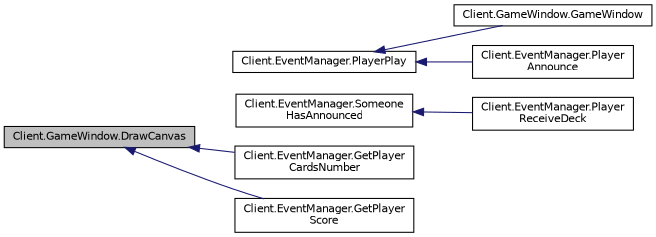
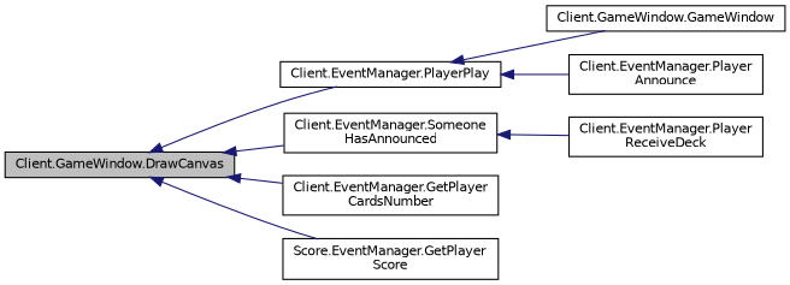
  digraph {
    rankdir=LR
    node [color=black fillcolor=white fontname=Helvetica fontsize=10 shape=record style=filled]
    edge [color=midnightblue dir=back fontname=Helvetica fontsize=10 labelfontname=Helvetica labelfontsize=10 style=solid]
    n1 [fillcolor=grey75 fontcolor=black height=0.2 label="Client.GameWindow.DrawCanvas" width=0.4]
    n2 [height=0.2 label="Client.EventManager.PlayerPlay" width=0.4]
    n3 [height=0.2 label="Client.EventManager.Someone\lHasAnnounced" width=0.4]
    n4 [height=0.2 label="Client.EventManager.GetPlayer\lCardsNumber" width=0.4]
-   n5 [height=0.2 label="Client.EventManager.GetPlayer\lScore" width=0.4]
+   n5 [height=0.2 label="Score.EventManager.GetPlayer\lScore" width=0.4]
    n6 [height=0.2 label="Client.GameWindow.GameWindow" width=0.4]
    n7 [height=0.2 label="Client.EventManager.Player\lAnnounce" width=0.4]
    n8 [height=0.2 label="Client.EventManager.Player\lReceiveDeck" width=0.4]
+   n1 -> n2
+   n1 -> n3
    n1 -> n4
    n1 -> n5
    n2 -> n6
    n2 -> n7
    n3 -> n8
  }
